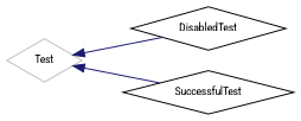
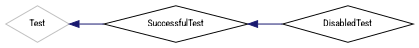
  digraph {
    fontname="Roboto Condensed"
    rankdir=LR
    node [color=black fillcolor=white fontname="Roboto Condensed" fontsize=10 shape=diamond style=filled]
    edge [color=midnightblue dir=back fontname="Roboto Condensed" fontsize=10 labelfontname=Helvetica labelfontsize=10 style=solid]
    n1 [color=grey75 height=0.2 label=Test width=0.4]
    n2 [height=0.2 label=DisabledTest width=0.4]
    n3 [height=0.2 label=SuccessfulTest width=0.4]
-   n1 -> n2
+   n3 -> n2
    n1 -> n3
  }
